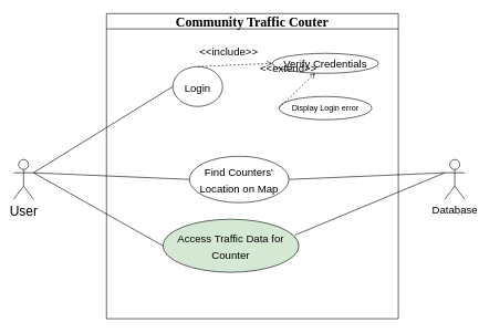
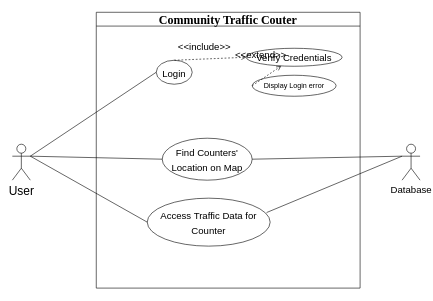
  <mxCell id="0" />
  <mxCell id="1" parent="0" />
  <mxCell id="2" value="User" style="shape=umlActor;verticalLabelPosition=bottom;verticalAlign=top;html=1;hachureGap=4;fontFamily=Helvetica;fontSize=20;shadow=0;" parent="1" vertex="1"><mxGeometry x="20" y="240" width="30" height="60" as="geometry" /></mxCell>
  <mxCell id="3" value="Community Traffic Couter" style="swimlane;hachureGap=4;fontFamily=Times New Roman;fontSize=20;" parent="1" vertex="1"><mxGeometry x="160" y="20" width="440" height="460" as="geometry" /></mxCell>
- <mxCell id="4" value="&lt;font style=&quot;font-size: 16px;&quot;&gt;Login&lt;/font&gt;" style="ellipse;whiteSpace=wrap;html=1;hachureGap=4;fontFamily=Helvetica;fontSize=20;" parent="3" vertex="1"><mxGeometry x="100" y="80" width="75" height="60" as="geometry" /></mxCell>
- <mxCell id="5" value="&lt;font style=&quot;font-size: 16px;&quot;&gt;Find Counters' Location on Map&lt;/font&gt;" style="ellipse;whiteSpace=wrap;html=1;hachureGap=4;fontFamily=Helvetica;fontSize=20;" parent="3" vertex="1"><mxGeometry x="125" y="215" width="150" height="70" as="geometry" /></mxCell>
- <mxCell id="6" value="&lt;font style=&quot;font-size: 16px;&quot;&gt;Access Traffic Data for Counter&lt;/font&gt;" style="ellipse;whiteSpace=wrap;html=1;hachureGap=4;fontFamily=Helvetica;fontSize=20;fillColor=#d5e8d4;" parent="3" vertex="1"><mxGeometry x="85" y="310" width="205" height="80" as="geometry" /></mxCell>
+ <mxCell id="4" value="&lt;font style=&quot;font-size: 16px;&quot;&gt;Login&lt;/font&gt;" style="ellipse;whiteSpace=wrap;html=1;hachureGap=4;fontFamily=Helvetica;fontSize=20;" parent="3" vertex="1"><mxGeometry x="100" y="80" width="60" height="40" as="geometry" /></mxCell>
+ <mxCell id="5" value="&lt;font style=&quot;font-size: 16px;&quot;&gt;Find Counters' Location on Map&lt;/font&gt;" style="ellipse;whiteSpace=wrap;html=1;hachureGap=4;fontFamily=Helvetica;fontSize=20;" parent="3" vertex="1"><mxGeometry x="110" y="210" width="150" height="70" as="geometry" /></mxCell>
+ <mxCell id="6" value="&lt;font style=&quot;font-size: 16px;&quot;&gt;Access Traffic Data for Counter&lt;/font&gt;" style="ellipse;whiteSpace=wrap;html=1;hachureGap=4;fontFamily=Helvetica;fontSize=20;" parent="3" vertex="1"><mxGeometry x="85" y="310" width="205" height="80" as="geometry" /></mxCell>
  <mxCell id="7" value="&lt;font style=&quot;font-size: 16px;&quot;&gt;Verify Credentials&lt;/font&gt;" style="ellipse;whiteSpace=wrap;html=1;hachureGap=4;fontFamily=Helvetica;fontSize=16;" parent="3" vertex="1"><mxGeometry x="250" y="60" width="160" height="30" as="geometry" /></mxCell>
  <mxCell id="8" value="&amp;lt;&amp;lt;include&amp;gt;&amp;gt;" style="edgeStyle=none;html=1;endArrow=open;verticalAlign=bottom;dashed=1;labelBackgroundColor=none;rounded=0;hachureGap=4;fontFamily=Helvetica;fontSize=16;entryX=0;entryY=0.5;entryDx=0;entryDy=0;exitX=0.5;exitY=0;exitDx=0;exitDy=0;" parent="3" source="4" target="7" edge="1"><mxGeometry x="-0.161" y="8" width="160" relative="1" as="geometry"><mxPoint x="200" y="130" as="sourcePoint" /><mxPoint x="360" y="130" as="targetPoint" /><mxPoint as="offset" /></mxGeometry></mxCell>
- <mxCell id="9" value="Display Login error" style="ellipse;whiteSpace=wrap;html=1;shadow=0;sketch=0;fontFamily=Helvetica;" vertex="1" parent="3"><mxGeometry x="260" y="125" width="140" height="35" as="geometry" /></mxCell>
+ <mxCell id="9" value="Display Login error" style="ellipse;whiteSpace=wrap;html=1;shadow=0;sketch=0;fontFamily=Helvetica;" vertex="1" parent="3"><mxGeometry x="260" y="105" width="140" height="35" as="geometry" /></mxCell>
  <mxCell id="10" value="&amp;lt;&amp;lt;extend&amp;gt;&amp;gt;" style="edgeStyle=none;html=1;endArrow=open;verticalAlign=bottom;dashed=1;labelBackgroundColor=none;rounded=0;hachureGap=4;fontFamily=Helvetica;fontSize=16;exitX=0;exitY=0.5;exitDx=0;exitDy=0;" edge="1" parent="3" source="9" target="7"><mxGeometry x="0.171" y="25" width="160" relative="1" as="geometry"><mxPoint x="150" y="130" as="sourcePoint" /><mxPoint x="270" y="125" as="targetPoint" /><mxPoint as="offset" /></mxGeometry></mxCell>
  <mxCell id="11" value="" style="endArrow=none;html=1;rounded=0;hachureGap=4;fontFamily=Helvetica;fontSize=16;entryX=0;entryY=0.5;entryDx=0;entryDy=0;exitX=1;exitY=0.333;exitDx=0;exitDy=0;exitPerimeter=0;" parent="1" source="2" target="4" edge="1"><mxGeometry width="50" height="50" relative="1" as="geometry"><mxPoint x="80" y="370" as="sourcePoint" /><mxPoint x="130" y="320" as="targetPoint" /></mxGeometry></mxCell>
  <mxCell id="12" value="" style="endArrow=none;html=1;rounded=0;hachureGap=4;fontFamily=Helvetica;fontSize=16;entryX=0;entryY=0.5;entryDx=0;entryDy=0;exitX=1;exitY=0.333;exitDx=0;exitDy=0;exitPerimeter=0;" parent="1" source="2" target="5" edge="1"><mxGeometry width="50" height="50" relative="1" as="geometry"><mxPoint x="180" y="230" as="sourcePoint" /><mxPoint x="130" y="290" as="targetPoint" /></mxGeometry></mxCell>
  <mxCell id="13" value="" style="endArrow=none;html=1;rounded=0;hachureGap=4;fontFamily=Helvetica;fontSize=16;entryX=0;entryY=0.5;entryDx=0;entryDy=0;exitX=1;exitY=0.333;exitDx=0;exitDy=0;exitPerimeter=0;" parent="1" source="2" target="6" edge="1"><mxGeometry width="50" height="50" relative="1" as="geometry"><mxPoint x="50" y="210" as="sourcePoint" /><mxPoint x="10" y="460" as="targetPoint" /></mxGeometry></mxCell>
  <mxCell id="14" value="Database" style="shape=umlActor;verticalLabelPosition=bottom;verticalAlign=top;html=1;outlineConnect=0;hachureGap=4;fontFamily=Helvetica;fontSize=16;" parent="1" vertex="1"><mxGeometry x="670" y="240" width="30" height="60" as="geometry" /></mxCell>
  <mxCell id="15" value="" style="endArrow=none;html=1;rounded=0;hachureGap=4;fontFamily=Helvetica;fontSize=16;entryX=0;entryY=0.333;entryDx=0;entryDy=0;entryPerimeter=0;exitX=1;exitY=0.5;exitDx=0;exitDy=0;" parent="1" source="5" target="14" edge="1"><mxGeometry width="50" height="50" relative="1" as="geometry"><mxPoint x="440" y="330" as="sourcePoint" /><mxPoint x="490" y="280" as="targetPoint" /></mxGeometry></mxCell>
  <mxCell id="16" value="" style="endArrow=none;html=1;rounded=0;sketch=0;fontFamily=Helvetica;exitX=0.971;exitY=0.3;exitDx=0;exitDy=0;exitPerimeter=0;entryX=0;entryY=0.333;entryDx=0;entryDy=0;entryPerimeter=0;" edge="1" parent="1" source="6" target="14"><mxGeometry width="50" height="50" relative="1" as="geometry"><mxPoint x="320" y="320" as="sourcePoint" /><mxPoint x="370" y="270" as="targetPoint" /></mxGeometry></mxCell>
